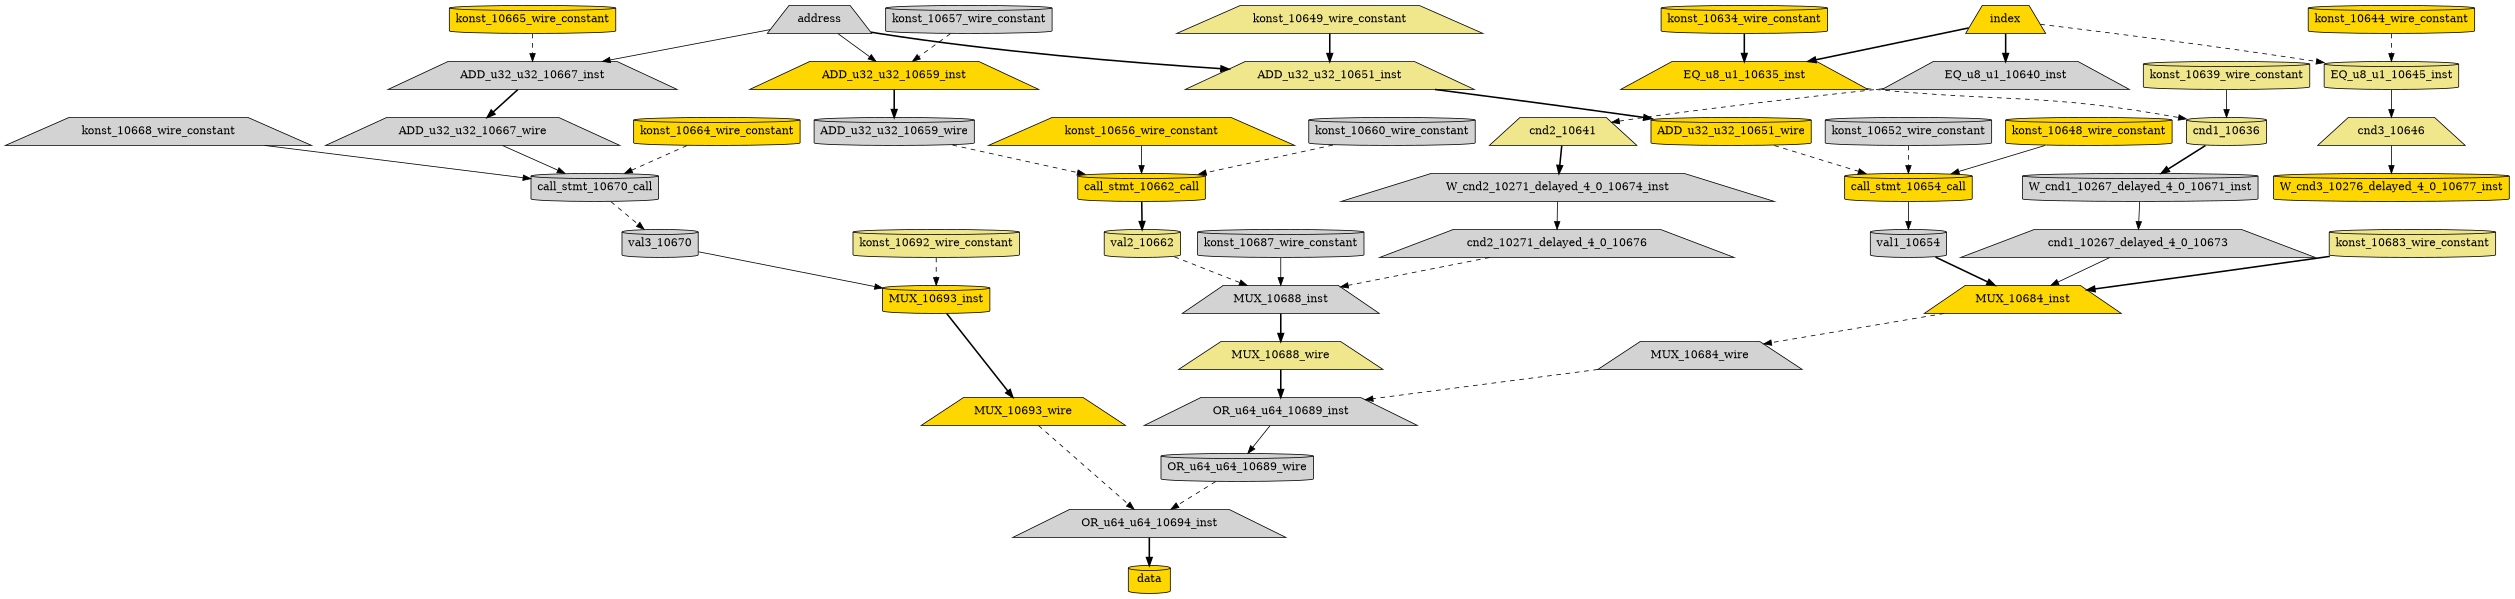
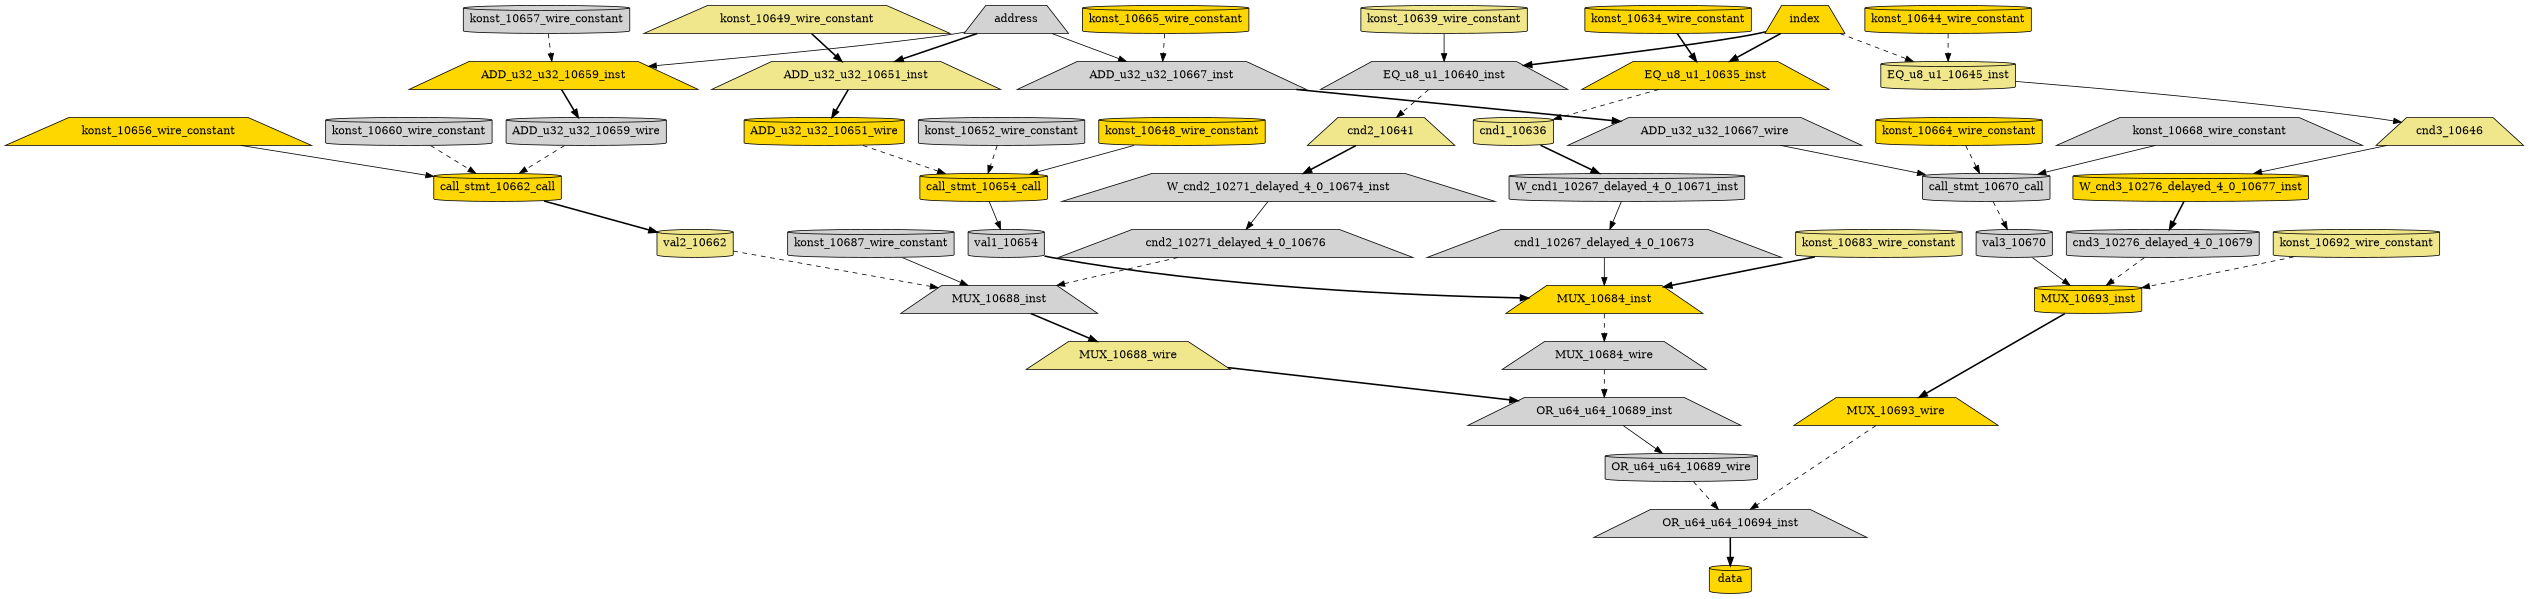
  digraph {
    node [fillcolor=lightgrey shape=cylinder style=filled]
    edge [style=dashed]
    ADD_u32_u32_10651_wire [fillcolor=gold]
    call_stmt_10654_call [fillcolor=gold]
    val1_10654
    call_stmt_10662_call [fillcolor=gold]
    ADD_u32_u32_10659_wire
    val2_10662 [fillcolor=khaki]
    ADD_u32_u32_10667_wire [shape=trapezium]
    call_stmt_10670_call
    val3_10670
    MUX_10684_wire [shape=trapezium]
    OR_u64_u64_10689_inst [shape=trapezium]
    OR_u64_u64_10689_wire
    MUX_10688_wire [fillcolor=khaki shape=trapezium]
    MUX_10693_wire [fillcolor=gold shape=trapezium]
    OR_u64_u64_10694_inst [shape=trapezium]
    data [fillcolor=gold]
    cnd1_10267_delayed_4_0_10673 [shape=trapezium]
    MUX_10684_inst [fillcolor=gold shape=trapezium]
    cnd1_10636 [fillcolor=khaki]
    W_cnd1_10267_delayed_4_0_10671_inst
    cnd2_10271_delayed_4_0_10676 [shape=trapezium]
    MUX_10688_inst [shape=trapezium]
    cnd2_10641 [fillcolor=khaki shape=trapezium]
    W_cnd2_10271_delayed_4_0_10674_inst [shape=trapezium]
    MUX_10693_inst [fillcolor=gold]
+   cnd3_10276_delayed_4_0_10679
    cnd3_10646 [fillcolor=khaki shape=trapezium]
    W_cnd3_10276_delayed_4_0_10677_inst [fillcolor=gold]
    konst_10634_wire_constant [fillcolor=gold]
    EQ_u8_u1_10635_inst [fillcolor=gold shape=trapezium]
    konst_10639_wire_constant [fillcolor=khaki]
    EQ_u8_u1_10640_inst [shape=trapezium]
    konst_10644_wire_constant [fillcolor=gold]
    EQ_u8_u1_10645_inst [fillcolor=khaki]
    konst_10648_wire_constant [fillcolor=gold]
    konst_10649_wire_constant [fillcolor=khaki shape=trapezium]
    ADD_u32_u32_10651_inst [fillcolor=khaki shape=trapezium]
    konst_10652_wire_constant
    konst_10656_wire_constant [fillcolor=gold shape=trapezium]
    ADD_u32_u32_10659_inst [fillcolor=gold shape=trapezium]
    konst_10657_wire_constant
    konst_10660_wire_constant
    konst_10664_wire_constant [fillcolor=gold]
    konst_10665_wire_constant [fillcolor=gold]
    ADD_u32_u32_10667_inst [shape=trapezium]
    konst_10668_wire_constant [shape=trapezium]
    konst_10683_wire_constant [fillcolor=khaki]
    konst_10687_wire_constant
    konst_10692_wire_constant [fillcolor=khaki]
    address [shape=trapezium]
    index [fillcolor=gold shape=trapezium]
    ADD_u32_u32_10651_wire -> call_stmt_10654_call
    call_stmt_10654_call -> val1_10654 [style=solid]
    val1_10654 -> MUX_10684_inst [style=bold]
    call_stmt_10662_call -> val2_10662 [style=bold]
    ADD_u32_u32_10659_wire -> call_stmt_10662_call
    val2_10662 -> MUX_10688_inst
    ADD_u32_u32_10667_wire -> call_stmt_10670_call [style=solid]
    call_stmt_10670_call -> val3_10670
    val3_10670 -> MUX_10693_inst [style=solid]
    MUX_10684_wire -> OR_u64_u64_10689_inst
    OR_u64_u64_10689_inst -> OR_u64_u64_10689_wire [style=solid]
    OR_u64_u64_10689_wire -> OR_u64_u64_10694_inst
    MUX_10688_wire -> OR_u64_u64_10689_inst [style=bold]
    MUX_10693_wire -> OR_u64_u64_10694_inst
    OR_u64_u64_10694_inst -> data [style=bold]
    cnd1_10267_delayed_4_0_10673 -> MUX_10684_inst [style=solid]
    MUX_10684_inst -> MUX_10684_wire
    cnd1_10636 -> W_cnd1_10267_delayed_4_0_10671_inst [style=bold]
    W_cnd1_10267_delayed_4_0_10671_inst -> cnd1_10267_delayed_4_0_10673 [style=solid]
    cnd2_10271_delayed_4_0_10676 -> MUX_10688_inst
    MUX_10688_inst -> MUX_10688_wire [style=bold]
    cnd2_10641 -> W_cnd2_10271_delayed_4_0_10674_inst [style=bold]
    W_cnd2_10271_delayed_4_0_10674_inst -> cnd2_10271_delayed_4_0_10676 [style=solid]
    MUX_10693_inst -> MUX_10693_wire [style=bold]
+   cnd3_10276_delayed_4_0_10679 -> MUX_10693_inst
    cnd3_10646 -> W_cnd3_10276_delayed_4_0_10677_inst [style=solid]
+   W_cnd3_10276_delayed_4_0_10677_inst -> cnd3_10276_delayed_4_0_10679 [style=bold]
    konst_10634_wire_constant -> EQ_u8_u1_10635_inst [style=bold]
    EQ_u8_u1_10635_inst -> cnd1_10636
-   konst_10639_wire_constant -> cnd1_10636 [style=solid]
+   konst_10639_wire_constant -> EQ_u8_u1_10640_inst [style=solid]
    EQ_u8_u1_10640_inst -> cnd2_10641
    konst_10644_wire_constant -> EQ_u8_u1_10645_inst
    EQ_u8_u1_10645_inst -> cnd3_10646 [style=solid]
    konst_10648_wire_constant -> call_stmt_10654_call [style=solid]
    konst_10649_wire_constant -> ADD_u32_u32_10651_inst [style=bold]
    ADD_u32_u32_10651_inst -> ADD_u32_u32_10651_wire [style=bold]
    konst_10652_wire_constant -> call_stmt_10654_call
    konst_10656_wire_constant -> call_stmt_10662_call [style=solid]
    ADD_u32_u32_10659_inst -> ADD_u32_u32_10659_wire [style=bold]
    konst_10657_wire_constant -> ADD_u32_u32_10659_inst
    konst_10660_wire_constant -> call_stmt_10662_call
    konst_10664_wire_constant -> call_stmt_10670_call
    konst_10665_wire_constant -> ADD_u32_u32_10667_inst
    ADD_u32_u32_10667_inst -> ADD_u32_u32_10667_wire [style=bold]
    konst_10668_wire_constant -> call_stmt_10670_call [style=solid]
    konst_10683_wire_constant -> MUX_10684_inst [style=bold]
    konst_10687_wire_constant -> MUX_10688_inst [style=solid]
    konst_10692_wire_constant -> MUX_10693_inst
    address -> ADD_u32_u32_10651_inst [style=bold]
    address -> ADD_u32_u32_10659_inst [style=solid]
    address -> ADD_u32_u32_10667_inst [style=solid]
    index -> EQ_u8_u1_10635_inst [style=bold]
    index -> EQ_u8_u1_10640_inst [style=bold]
    index -> EQ_u8_u1_10645_inst
  }
